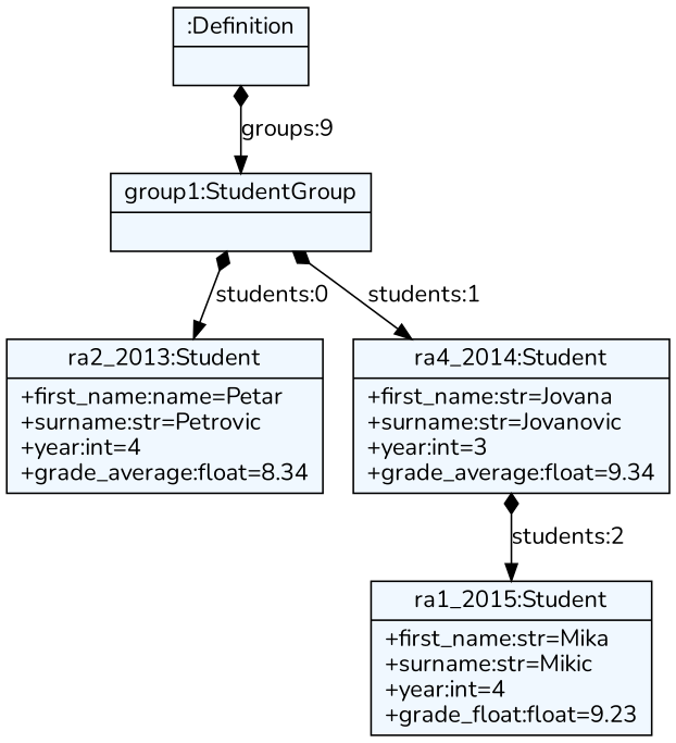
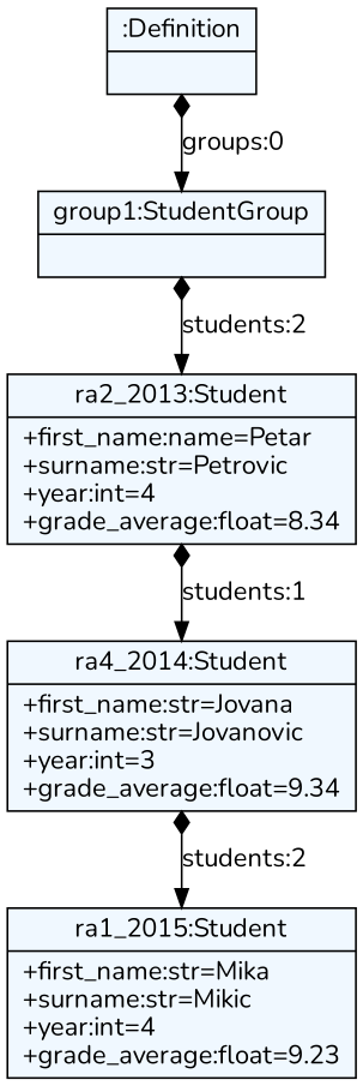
  digraph {
    fontname=Nunito
    fontsize=8
    node [fillcolor=aliceblue fontname=Nunito shape=record style=filled]
    edge [arrowtail=diamond dir=both fontname=Nunito]
    n1 [label="{:Definition|}"]
    n2 [label="{group1:StudentGroup|}"]
    n3 [label="{ra2_2013:Student|+first_name:name=Petar\l+surname:str=Petrovic\l+year:int=4\l+grade_average:float=8.34\l}"]
    n4 [label="{ra4_2014:Student|+first_name:str=Jovana\l+surname:str=Jovanovic\l+year:int=3\l+grade_average:float=9.34\l}"]
-   n5 [label="{ra1_2015:Student|+first_name:str=Mika\l+surname:str=Mikic\l+year:int=4\l+grade_float:float=9.23\l}"]
-   n1 -> n2 [label="groups:9"]
-   n2 -> n3 [label="students:0"]
-   n2 -> n4 [label="students:1"]
+   n5 [label="{ra1_2015:Student|+first_name:str=Mika\l+surname:str=Mikic\l+year:int=4\l+grade_average:float=9.23\l}"]
+   n1 -> n2 [label="groups:0"]
+   n2 -> n3 [label="students:2"]
+   n3 -> n4 [label="students:1"]
    n4 -> n5 [label="students:2"]
  }
